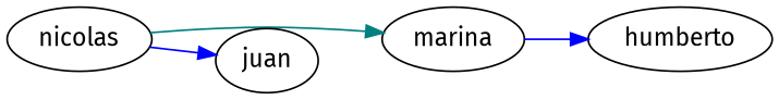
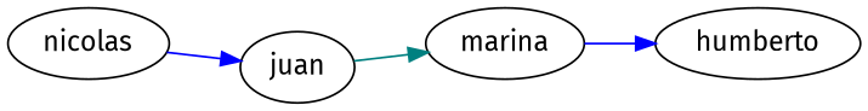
  digraph {
    fontname="Fira Sans"
    nodesep=.05
    rankdir=LR
    node [fontname="Fira Sans"]
    edge [color=blue fontname="Fira Sans"]
    nicolas
    marina
    juan
    humberto
-   nicolas -> marina [color=teal]
+   juan -> marina [color=teal]
    nicolas -> juan
    marina -> humberto
  }
